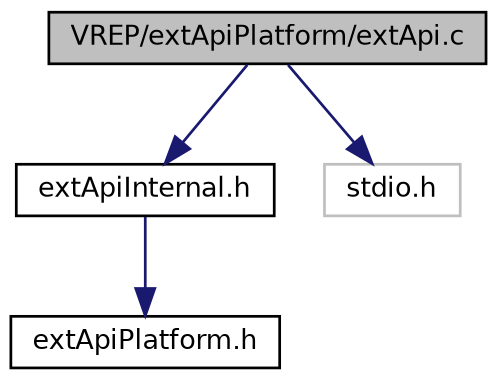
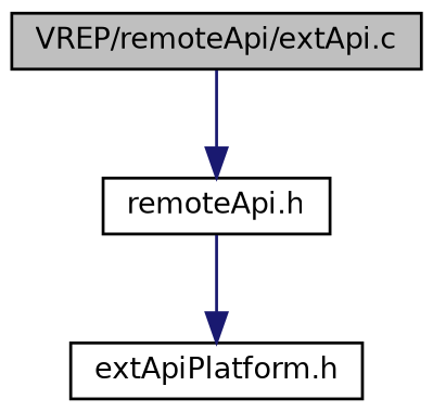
  digraph {
    node [color=black fillcolor=white fontname=Helvetica fontsize=10 shape=record style=filled]
    edge [color=midnightblue fontname=Helvetica fontsize=10 labelfontname=Helvetica labelfontsize=10 style=solid]
-   n1 [fillcolor=grey75 fontcolor=black height=0.2 label="VREP/extApiPlatform/extApi.c" width=0.4]
-   n2 [height=0.2 label="extApiInternal.h" width=0.4]
-   n3 [color=grey75 height=0.2 label="stdio.h" width=0.4]
+   n1 [fillcolor=grey75 fontcolor=black height=0.2 label="VREP/remoteApi/extApi.c" width=0.4]
+   n2 [height=0.2 label="remoteApi.h" width=0.4]
    n4 [height=0.2 label="extApiPlatform.h" width=0.4]
    n1 -> n2
-   n1 -> n3
    n2 -> n4
  }
